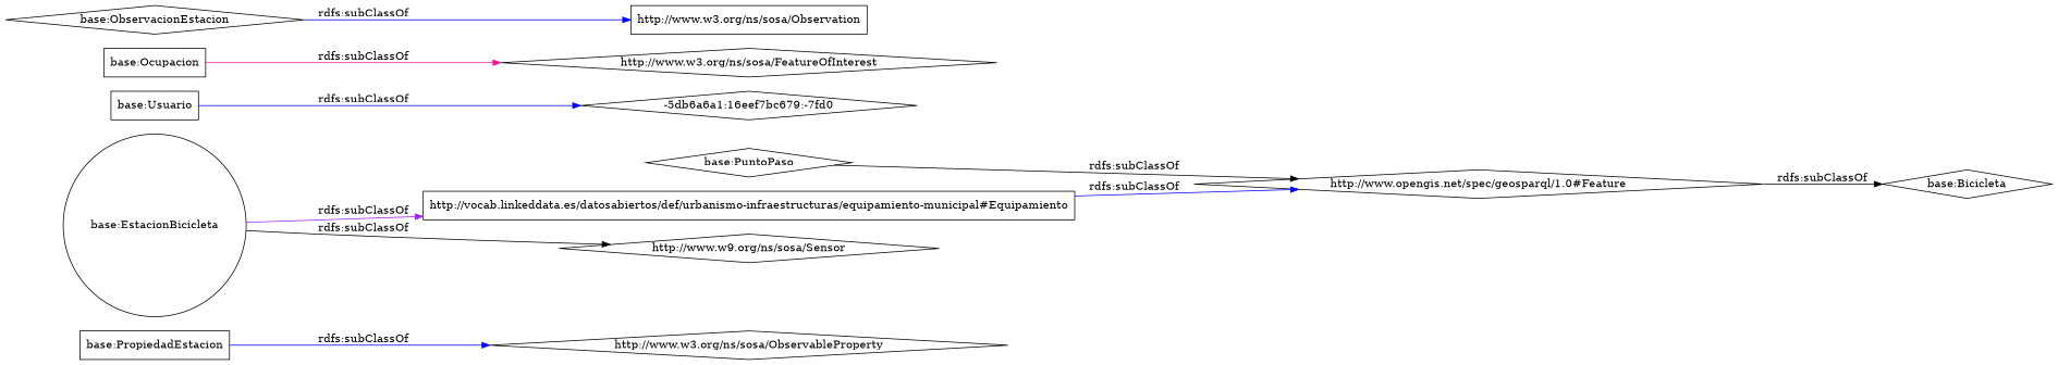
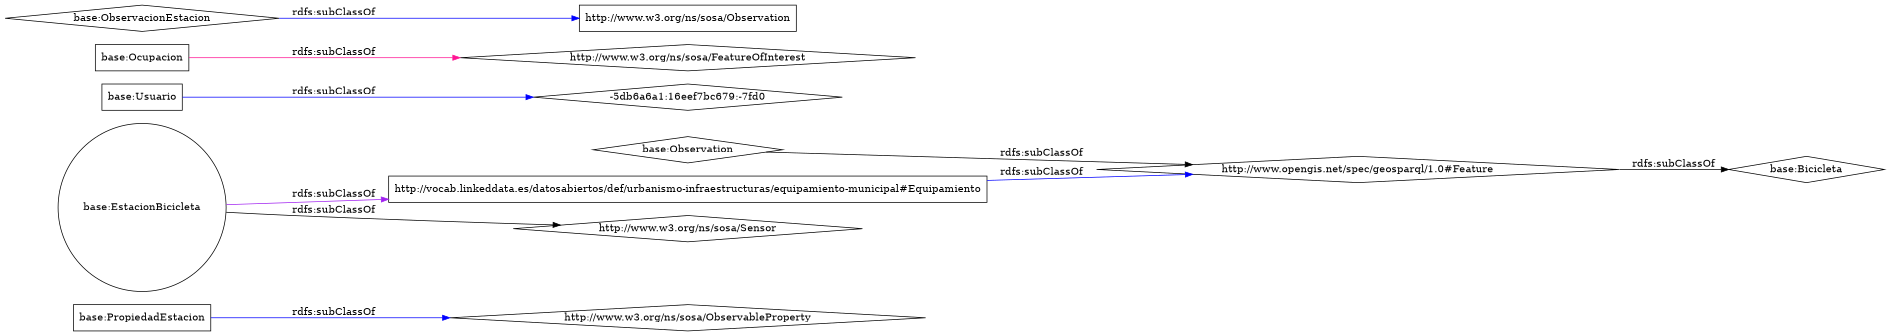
  digraph {
    rankdir=LR
    node [color=black shape=diamond]
    edge [color=blue]
    "base:PropiedadEstacion" [shape=box]
    "http://www.w3.org/ns/sosa/ObservableProperty"
-   "base:PuntoPaso"
+   "base:PuntoPaso" [label="base:Observation"]
    "http://www.opengis.net/spec/geosparql/1.0#Feature"
    "base:Bicicleta"
    "base:Usuario" [shape=box]
    "-5db6a6a1:16eef7bc679:-7fd0"
    "base:Ocupacion" [shape=box]
    "http://www.w3.org/ns/sosa/FeatureOfInterest"
    "http://vocab.linkeddata.es/datosabiertos/def/urbanismo-infraestructuras/equipamiento-municipal#Equipamiento" [shape=box]
    "base:EstacionBicicleta" [shape=circle]
-   "http://www.w3.org/ns/sosa/Sensor" [label="http://www.w9.org/ns/sosa/Sensor"]
+   "http://www.w3.org/ns/sosa/Sensor"
    "http://www.w3.org/ns/sosa/Observation" [shape=box]
    "base:ObservacionEstacion"
    "base:PropiedadEstacion" -> "http://www.w3.org/ns/sosa/ObservableProperty" [label="rdfs:subClassOf"]
    "base:PuntoPaso" -> "http://www.opengis.net/spec/geosparql/1.0#Feature" [color=black label="rdfs:subClassOf"]
    "http://www.opengis.net/spec/geosparql/1.0#Feature" -> "base:Bicicleta" [color=black label="rdfs:subClassOf"]
    "base:Usuario" -> "-5db6a6a1:16eef7bc679:-7fd0" [label="rdfs:subClassOf"]
    "base:Ocupacion" -> "http://www.w3.org/ns/sosa/FeatureOfInterest" [color=deeppink label="rdfs:subClassOf"]
    "http://vocab.linkeddata.es/datosabiertos/def/urbanismo-infraestructuras/equipamiento-municipal#Equipamiento" -> "http://www.opengis.net/spec/geosparql/1.0#Feature" [label="rdfs:subClassOf"]
    "base:EstacionBicicleta" -> "http://vocab.linkeddata.es/datosabiertos/def/urbanismo-infraestructuras/equipamiento-municipal#Equipamiento" [color=purple label="rdfs:subClassOf"]
    "base:EstacionBicicleta" -> "http://www.w3.org/ns/sosa/Sensor" [color=black label="rdfs:subClassOf"]
    "base:ObservacionEstacion" -> "http://www.w3.org/ns/sosa/Observation" [label="rdfs:subClassOf"]
  }
